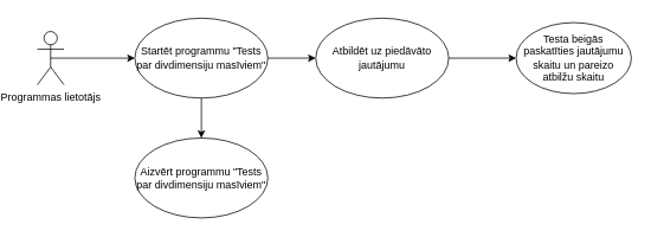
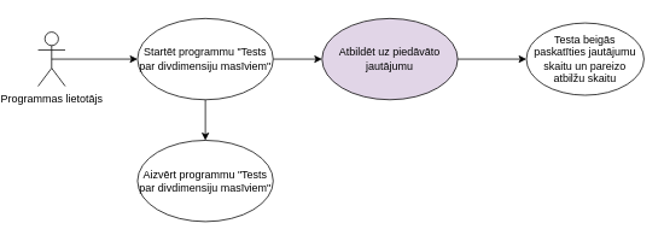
  <mxCell id="0" />
  <mxCell id="1" parent="0" />
  <mxCell id="2" style="edgeStyle=orthogonalEdgeStyle;rounded=0;orthogonalLoop=1;jettySize=auto;html=1;exitX=0.5;exitY=0.5;exitDx=0;exitDy=0;exitPerimeter=0;entryX=0;entryY=0.5;entryDx=0;entryDy=0;" edge="1" parent="1" source="3" target="6"><mxGeometry relative="1" as="geometry" /></mxCell>
  <mxCell id="3" value="Programmas lietotājs" style="shape=umlActor;verticalLabelPosition=bottom;verticalAlign=top;html=1;outlineConnect=0;" vertex="1" parent="1"><mxGeometry x="20" y="35" width="30" height="60" as="geometry" /></mxCell>
  <mxCell id="4" style="edgeStyle=orthogonalEdgeStyle;rounded=0;orthogonalLoop=1;jettySize=auto;html=1;exitX=0.5;exitY=1;exitDx=0;exitDy=0;" edge="1" parent="1" source="6" target="7"><mxGeometry relative="1" as="geometry" /></mxCell>
  <mxCell id="5" style="edgeStyle=orthogonalEdgeStyle;rounded=0;orthogonalLoop=1;jettySize=auto;html=1;exitX=1;exitY=0.5;exitDx=0;exitDy=0;entryX=0;entryY=0.5;entryDx=0;entryDy=0;" edge="1" parent="1" source="6" target="9"><mxGeometry relative="1" as="geometry" /></mxCell>
  <mxCell id="6" value="Startēt programmu &quot;Tests par divdimensiju masīviem&quot;" style="ellipse;whiteSpace=wrap;html=1;" vertex="1" parent="1"><mxGeometry x="130" y="20" width="150" height="90" as="geometry" /></mxCell>
  <mxCell id="7" value="Aizvērt programmu &quot;Tests par divdimensiju masīviem&quot;" style="ellipse;whiteSpace=wrap;html=1;" vertex="1" parent="1"><mxGeometry x="130" y="155" width="150" height="90" as="geometry" /></mxCell>
  <mxCell id="8" style="edgeStyle=orthogonalEdgeStyle;rounded=0;orthogonalLoop=1;jettySize=auto;html=1;exitX=1;exitY=0.5;exitDx=0;exitDy=0;entryX=0;entryY=0.5;entryDx=0;entryDy=0;" edge="1" parent="1" source="9" target="10"><mxGeometry relative="1" as="geometry" /></mxCell>
- <mxCell id="9" value="Atbildēt uz piedāvāto jautājumu" style="ellipse;whiteSpace=wrap;html=1;" vertex="1" parent="1"><mxGeometry x="334" y="20" width="150" height="90" as="geometry" /></mxCell>
+ <mxCell id="9" value="Atbildēt uz piedāvāto jautājumu" style="ellipse;whiteSpace=wrap;html=1;fillColor=#e1d5e7;" vertex="1" parent="1"><mxGeometry x="334" y="20" width="150" height="90" as="geometry" /></mxCell>
  <mxCell id="10" value="Testa beigās paskatīties jautājumu skaitu un pareizo atbilžu skaitu" style="ellipse;whiteSpace=wrap;html=1;" vertex="1" parent="1"><mxGeometry x="560" y="25" width="130" height="80" as="geometry" /></mxCell>
